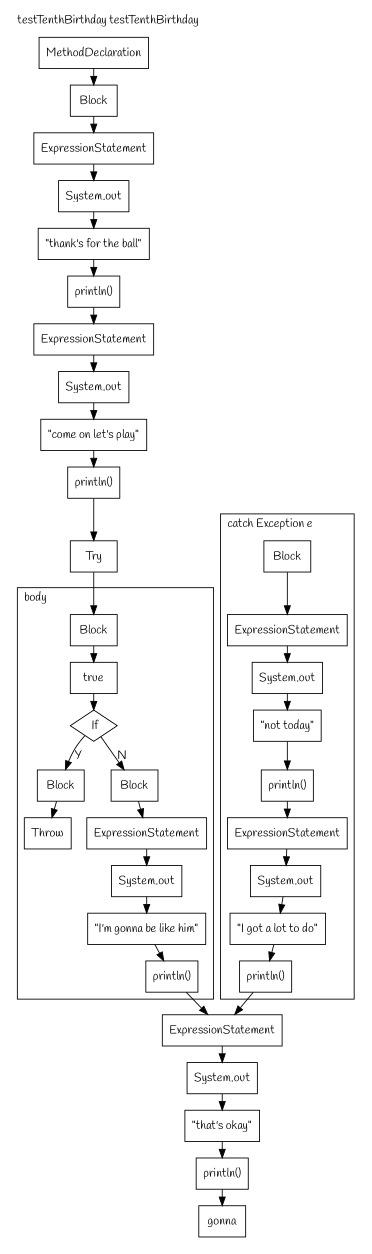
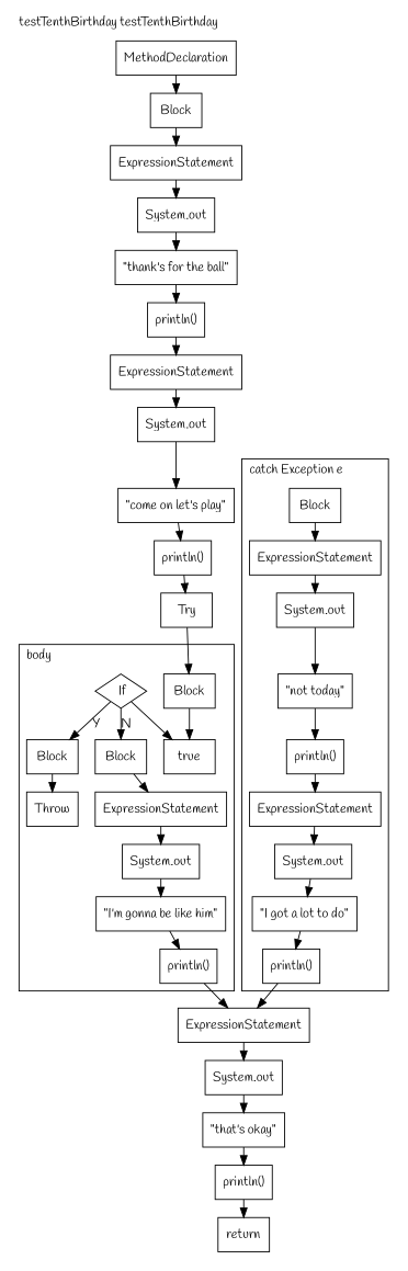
  digraph {
    compound=true
    fontname=Handlee
    node [fillcolor=white fontname=Handlee shape=rect style=filled]
    edge [fontname=Handlee]
    n1 [label=Block]
    n2 [label=" If" shape=diamond]
    n3 [label=true]
    n4 [label=Block]
    n5 [label=Throw]
    n6 [label=Block]
    n7 [label=ExpressionStatement]
    n8 [label="println()"]
    n9 [label="System.out"]
    n10 [label="\"I'm gonna be like him\""]
    n11 [label=Block]
    n12 [label=ExpressionStatement]
    n13 [label="println()"]
    n14 [label="System.out"]
    n15 [label="\"not today\""]
    n16 [label=ExpressionStatement]
    n17 [label="println()"]
    n18 [label="System.out"]
    n19 [label="\"I got a lot to do\""]
    n20 [label=MethodDeclaration]
    n21 [label=Block]
    n22 [label=ExpressionStatement]
    n23 [label="println()"]
    n24 [label="System.out"]
    n25 [label="\"thank's for the ball\""]
    n26 [label=ExpressionStatement]
    n27 [label="println()"]
    n28 [label="System.out"]
    n29 [label="\"come on let's play\""]
    n30 [label=Try]
    n31 [label=ExpressionStatement]
    n32 [label="println()"]
    n33 [label="System.out"]
    n34 [label="\"that's okay\""]
-   n35 [label=gonna]
+   n35 [label=return]
    subgraph cluster_1 {
      label="testTenthBirthday testTenthBirthday"
      labeljust=l
      pencolor=transparent
      ranksep=0.5
      n20
      n21
      n22
      n23
      n24
      n25
      n26
      n27
      n28
      n29
      n30
      n31
      n32
      n33
      n34
      n35
      subgraph cluster_2 {
        label=body
        labeljust=l
        pencolor=black
        ranksep=0.5
        n1
        n2
        n3
        n4
        n5
        n6
        n7
        n8
        n9
        n10
      }
      subgraph cluster_3 {
        label="catch Exception e"
        labeljust=l
        pencolor=black
        ranksep=0.5
        n11
        n12
        n13
        n14
        n15
        n16
        n17
        n18
        n19
      }
    }
    n1 -> n3
    n2 -> n4 [label=Y]
    n2 -> n6 [label=N]
-   n3 -> n2
+   n2 -> n3
    n4 -> n5
    n6 -> n7
    n7 -> n9
    n8 -> n31
    n9 -> n10
    n10 -> n8
    n11 -> n12
    n12 -> n14
    n13 -> n16
    n14 -> n15
    n15 -> n13
    n16 -> n18
    n17 -> n31
    n18 -> n19
    n19 -> n17
    n20 -> n21
    n21 -> n22
    n22 -> n24
    n23 -> n26
    n24 -> n25
    n25 -> n23
    n26 -> n28
    n27 -> n30
    n28 -> n29
    n29 -> n27
    n30 -> n1
    n31 -> n33
    n32 -> n35
    n33 -> n34
    n34 -> n32
  }
